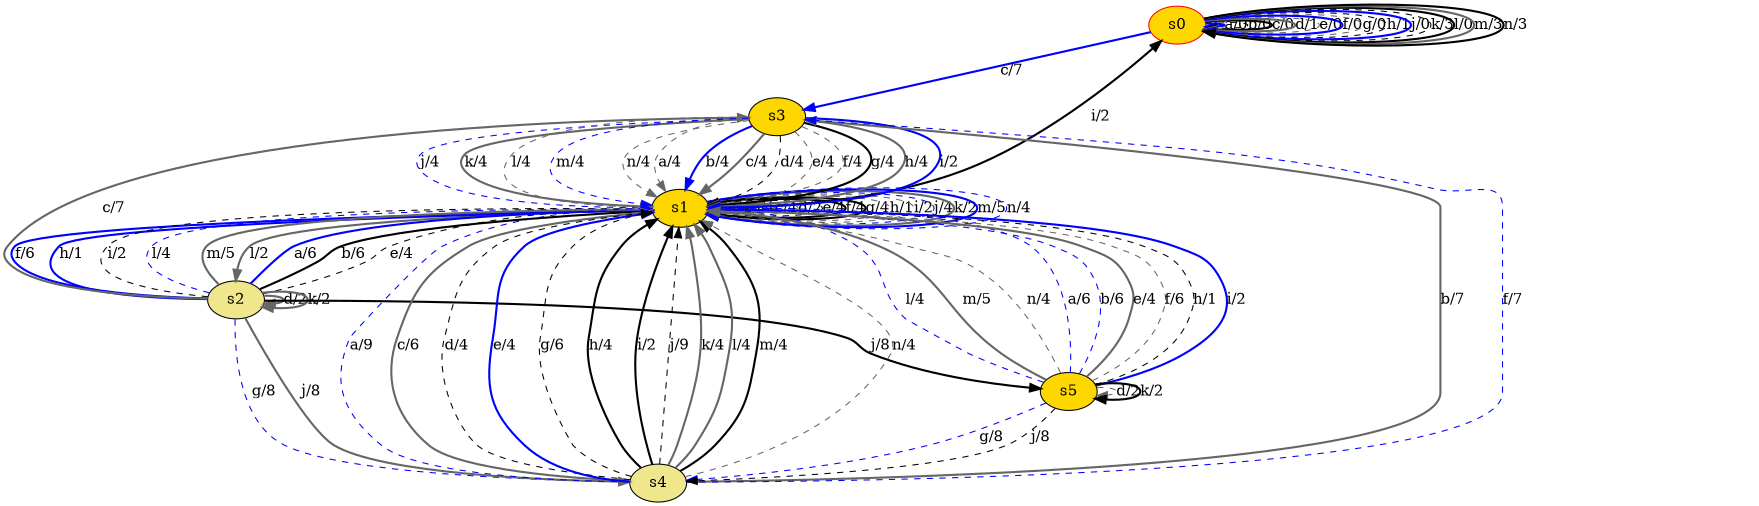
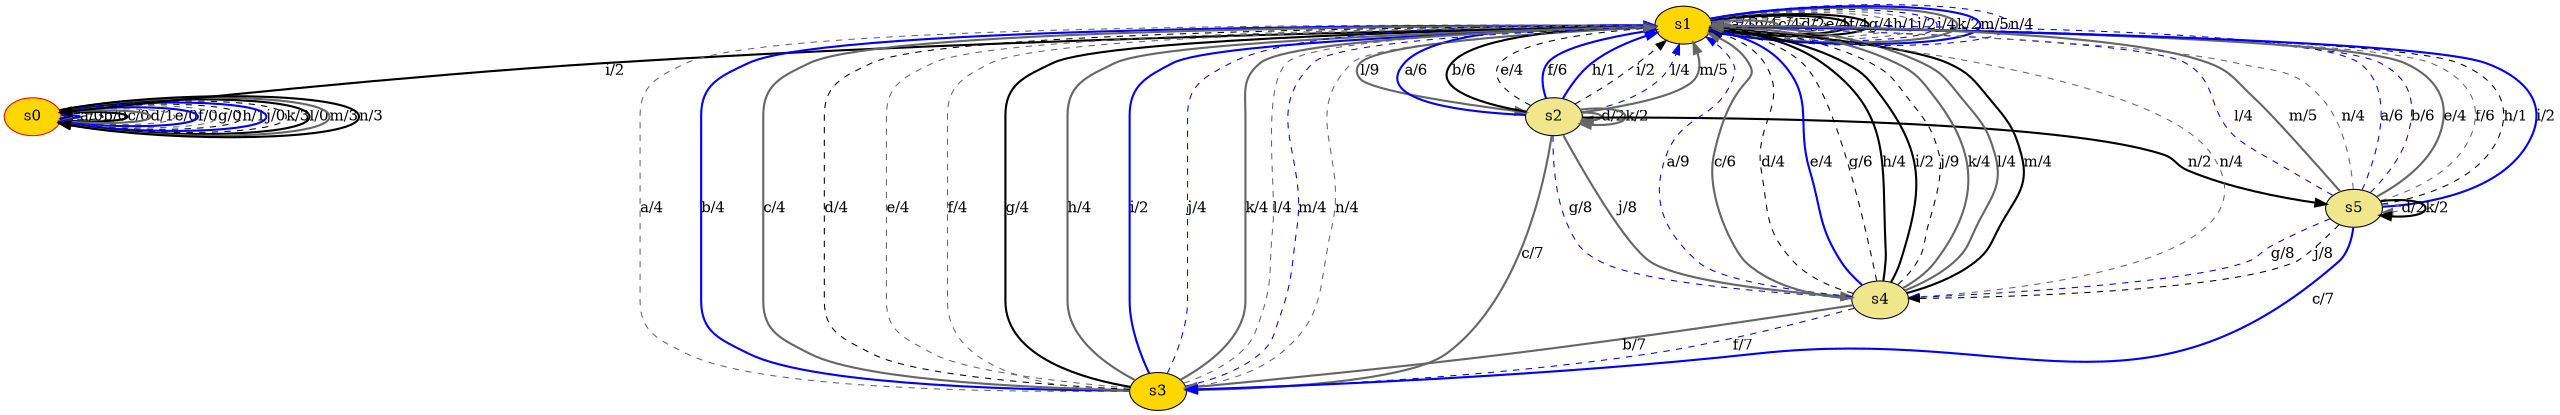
  digraph {
    node [fillcolor=gold style=filled]
    edge [color=gray40 style=bold]
    n1 [color=red label=s0]
    n2 [label=s1]
    n3 [fillcolor=khaki label=s2]
    n4 [label=s3]
    n5 [fillcolor=khaki label=s4]
-   n6 [label=s5]
+   n6 [fillcolor=khaki label=s5]
    n1 -> n1 [color=blue label="a/0"]
    n1 -> n1 [color=black label="b/0" style=dashed]
    n1 -> n1 [color=black label="c/0"]
    n1 -> n1 [label="d/1"]
    n1 -> n1 [label="e/0" style=dashed]
    n1 -> n1 [color=blue label="f/0"]
    n1 -> n1 [label="g/0" style=dashed]
    n1 -> n1 [color=black label="h/1" style=dashed]
    n1 -> n1 [color=blue label="j/0"]
    n1 -> n1 [color=black label="k/3" style=dashed]
    n1 -> n1 [color=black label="l/0"]
    n1 -> n1 [label="m/3"]
    n1 -> n1 [color=black label="n/3"]
    n2 -> n1 [color=black label="i/2"]
    n2 -> n2 [label="a/4"]
    n2 -> n2 [color=blue label="b/4" style=dashed]
    n2 -> n2 [label="c/4"]
    n2 -> n2 [label="d/2" style=dashed]
    n2 -> n2 [color=black label="e/4" style=dashed]
    n2 -> n2 [color=black label="f/4"]
    n2 -> n2 [color=black label="g/4"]
    n2 -> n2 [label="h/1" style=dashed]
    n2 -> n2 [label="i/2" style=dashed]
    n2 -> n2 [color=blue label="j/4" style=dashed]
    n2 -> n2 [label="k/2"]
    n2 -> n2 [color=blue label="m/5"]
    n2 -> n2 [color=blue label="n/4" style=dashed]
-   n2 -> n3 [label="l/2"]
+   n2 -> n3 [label="l/9"]
    n3 -> n2 [color=blue label="a/6"]
    n3 -> n2 [color=black label="b/6"]
    n3 -> n2 [color=black label="e/4" style=dashed]
    n3 -> n2 [color=blue label="f/6"]
    n3 -> n2 [color=blue label="h/1"]
    n3 -> n2 [color=black label="i/2" style=dashed]
    n3 -> n2 [color=blue label="l/4" style=dashed]
    n3 -> n2 [label="m/5"]
    n3 -> n3 [label="d/2"]
    n3 -> n3 [label="k/2"]
    n3 -> n4 [label="c/7"]
    n3 -> n5 [color=blue label="g/8" style=dashed]
    n3 -> n5 [label="j/8"]
-   n3 -> n6 [color=black label="j/8"]
+   n3 -> n6 [color=black label="n/2"]
    n4 -> n2 [label="a/4" style=dashed]
    n4 -> n2 [color=blue label="b/4"]
    n4 -> n2 [label="c/4"]
    n4 -> n2 [color=black label="d/4" style=dashed]
    n4 -> n2 [label="e/4" style=dashed]
    n4 -> n2 [label="f/4" style=dashed]
    n4 -> n2 [color=black label="g/4"]
    n4 -> n2 [label="h/4"]
    n4 -> n2 [color=blue label="i/2"]
    n4 -> n2 [color=blue label="j/4" style=dashed]
    n4 -> n2 [label="k/4"]
    n4 -> n2 [label="l/4" style=dashed]
    n4 -> n2 [color=blue label="m/4" style=dashed]
    n4 -> n2 [label="n/4" style=dashed]
    n5 -> n2 [color=blue label="a/9" style=dashed]
    n5 -> n2 [label="c/6"]
    n5 -> n2 [color=black label="d/4" style=dashed]
    n5 -> n2 [color=blue label="e/4"]
    n5 -> n2 [color=black label="g/6" style=dashed]
    n5 -> n2 [color=black label="h/4"]
    n5 -> n2 [color=black label="i/2"]
    n5 -> n2 [color=black label="j/9" style=dashed]
    n5 -> n2 [label="k/4"]
    n5 -> n2 [label="l/4"]
    n5 -> n2 [color=black label="m/4"]
    n5 -> n2 [label="n/4" style=dashed]
    n5 -> n4 [label="b/7"]
    n5 -> n4 [color=blue label="f/7" style=dashed]
    n6 -> n2 [color=blue label="a/6" style=dashed]
    n6 -> n2 [color=blue label="b/6" style=dashed]
    n6 -> n2 [label="e/4"]
    n6 -> n2 [label="f/6" style=dashed]
    n6 -> n2 [color=black label="h/1" style=dashed]
    n6 -> n2 [color=blue label="i/2"]
    n6 -> n2 [color=blue label="l/4" style=dashed]
    n6 -> n2 [label="m/5"]
    n6 -> n2 [label="n/4" style=dashed]
-   n1 -> n4 [color=blue label="c/7"]
+   n6 -> n4 [color=blue label="c/7"]
    n6 -> n5 [color=blue label="g/8" style=dashed]
    n6 -> n5 [color=black label="j/8" style=dashed]
    n6 -> n6 [label="d/2" style=dashed]
    n6 -> n6 [color=black label="k/2"]
  }
